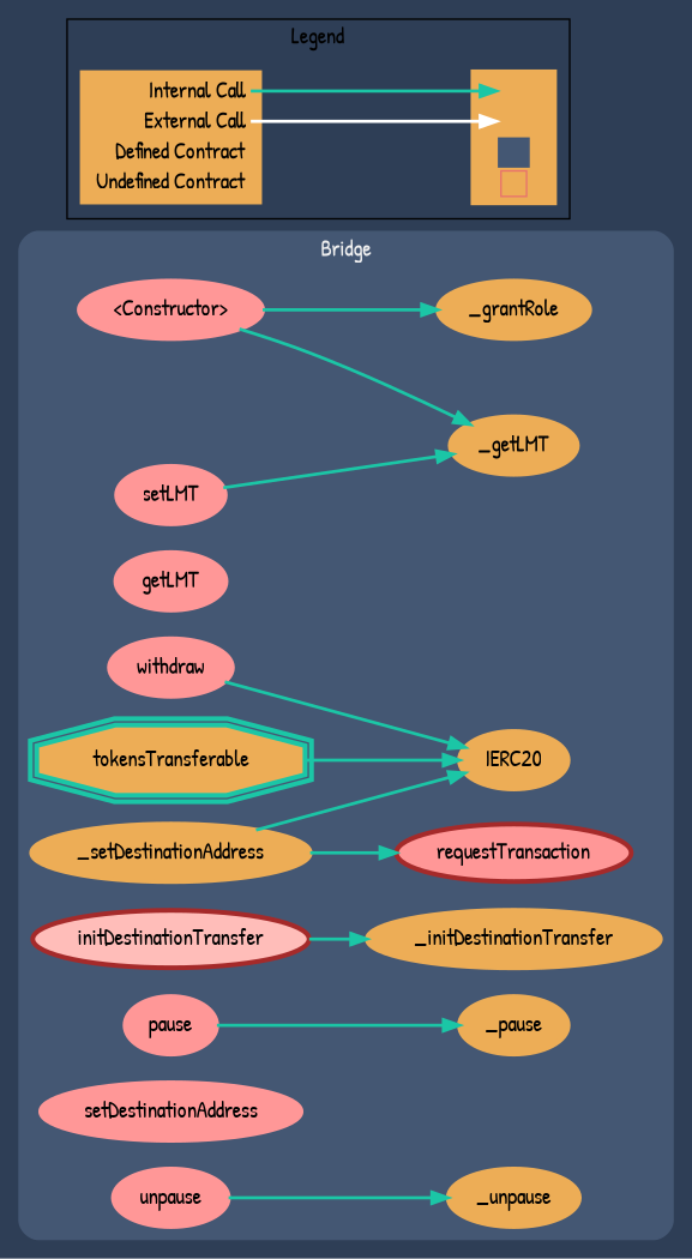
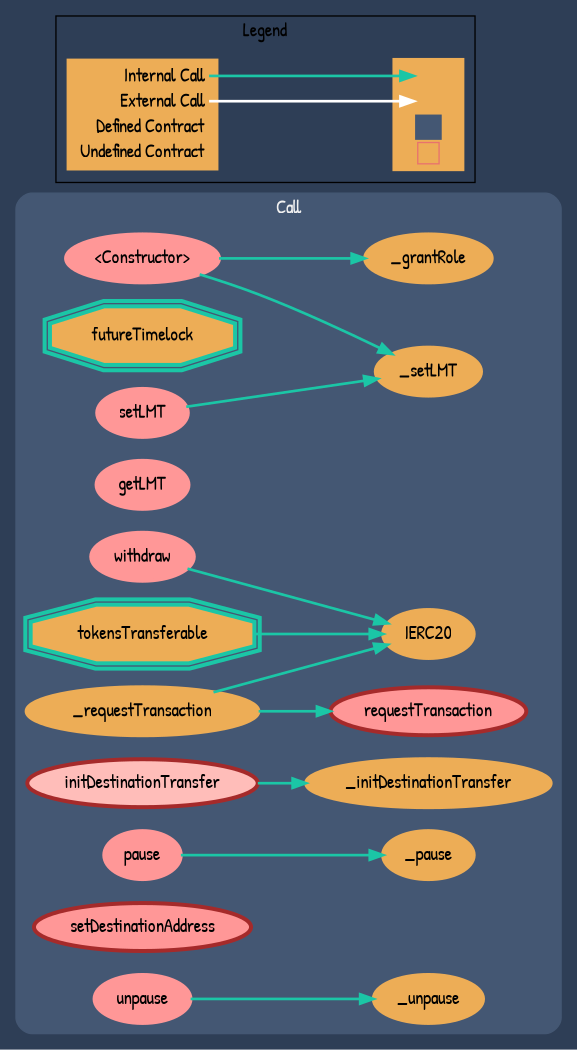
  digraph {
    bgcolor="#2e3e56"
    compound=true
    fontname="Patrick Hand"
    rankdir=LR
    node [color="#edad56" fillcolor="#edad56" fontname="Patrick Hand" penwidth=3 style=filled]
    edge [color="#1bc6a6" fontname="Patrick Hand" penwidth=2]
    n1 [color="#1bc6a6" label=tokensTransferable shape=doubleoctagon]
+   n2 [color="#1bc6a6" label=futureTimelock shape=doubleoctagon]
    n3 [color="#FF9797" fillcolor="#FF9797" label="<Constructor>"]
    n4 [color="#FF9797" fillcolor="#FF9797" label=getLMT]
    n5 [color="#FF9797" fillcolor="#FF9797" label=setLMT]
-   n6 [label=_getLMT]
+   n6 [label=_setLMT]
    n7 [color=brown fillcolor="#FF9797" label=requestTransaction]
-   n8 [label=_setDestinationAddress]
+   n8 [label=_requestTransaction]
    n9 [color=brown fillcolor="#ffbdb9" label=initDestinationTransfer]
    n10 [label=_initDestinationTransfer]
    n11 [color="#FF9797" fillcolor="#FF9797" label=pause]
    n12 [color="#FF9797" fillcolor="#FF9797" label=unpause]
-   n13 [color="#FF9797" fillcolor="#FF9797" label=setDestinationAddress]
+   n13 [color=brown fillcolor="#FF9797" label=setDestinationAddress]
    n14 [color="#FF9797" fillcolor="#FF9797" label=withdraw]
    n15 [label=IERC20]
    n16 [label=_grantRole]
    n17 [label=_pause]
    n18 [label=_unpause]
    n19 [label=<<table border="0" cellpadding="2" cellspacing="0" cellborder="0">   <tr><td align="right" port="i1">Internal Call</td></tr>   <tr><td align="right" port="i2">External Call</td></tr>   <tr><td align="right" port="i3">Defined Contract</td></tr>   <tr><td align="right" port="i4">Undefined Contract</td></tr>   </table>> shape=plaintext]
    n20 [label=<<table border="0" cellpadding="2" cellspacing="0" cellborder="0">   <tr><td port="i1">&nbsp;&nbsp;&nbsp;</td></tr>   <tr><td port="i2">&nbsp;&nbsp;&nbsp;</td></tr>   <tr><td port="i3" bgcolor="#445773">&nbsp;&nbsp;&nbsp;</td></tr>   <tr><td port="i4">     <table border="1" cellborder="0" cellspacing="0" cellpadding="7" color="#e8726d">       <tr>        <td></td>       </tr>      </table>   </td></tr>   </table>> shape=plaintext]
    subgraph cluster_1 {
      bgcolor="#445773"
      color="#445773"
      fontcolor="#f0f0f0"
-     label=Bridge
+     label=Call
      style=rounded
      n1
+     n2
      n3
      n4
      n5
      n6
      n7
      n8
      n9
      n10
      n11
      n12
      n13
      n14
      n15
      n16
      n17
      n18
    }
    subgraph cluster_2 {
      label=Legend
      n19
      n20
    }
    n1 -> n15
    n3 -> n6
    n3 -> n16
    n5 -> n6
    n8 -> n7
    n8 -> n15
    n9 -> n10
    n11 -> n17
    n12 -> n18
    n14 -> n15
    n19 -> n20 [headport="i1:w" tailport="i1:e"]
    n19 -> n20 [color=white headport="i2:w" tailport="i2:e"]
  }
